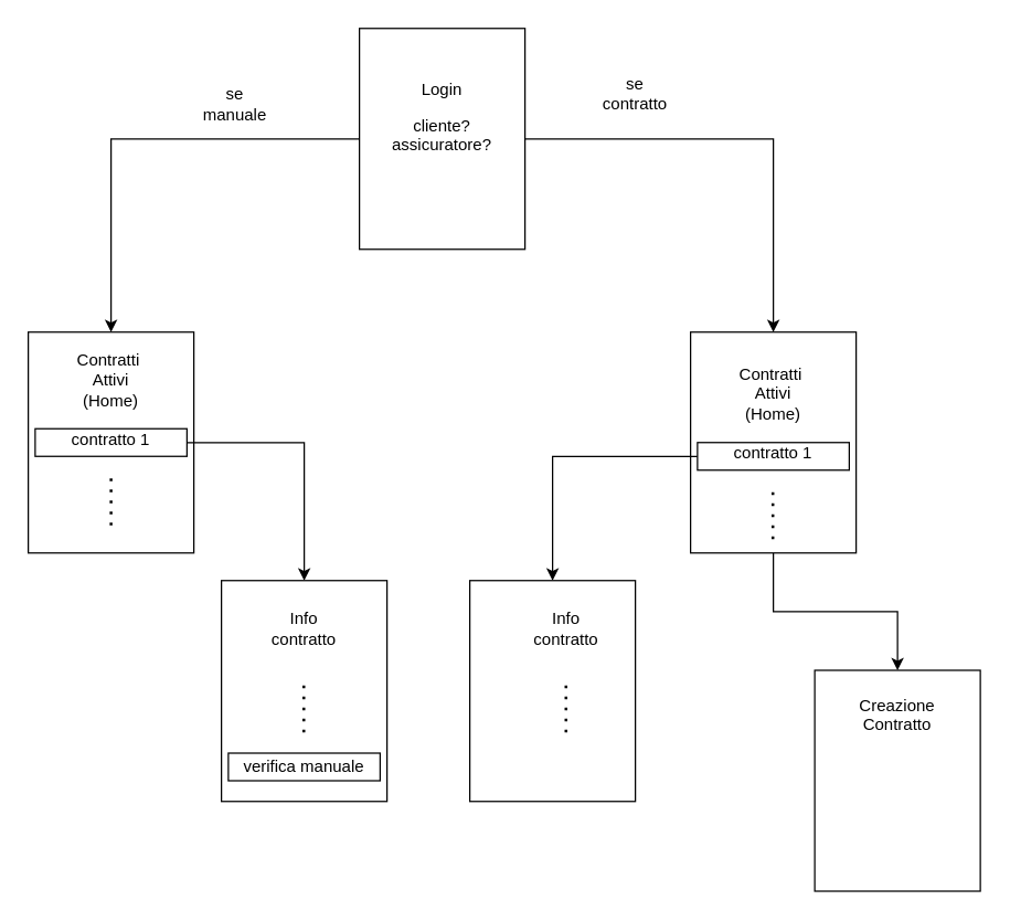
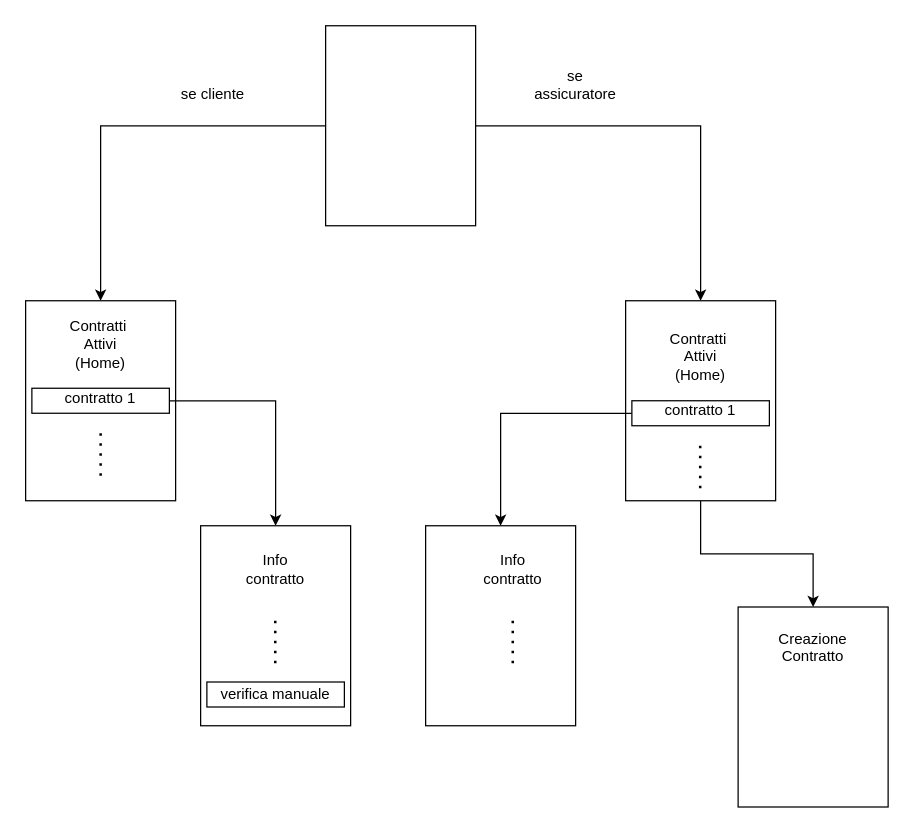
  <mxCell id="0" />
  <mxCell id="1" parent="0" />
  <mxCell id="2" value="" style="edgeStyle=orthogonalEdgeStyle;rounded=0;orthogonalLoop=1;jettySize=auto;html=1;" edge="1" parent="1" source="4" target="8"><mxGeometry relative="1" as="geometry"><mxPoint x="170" y="75.034" as="targetPoint" /><Array as="points"><mxPoint x="80" y="100" /></Array></mxGeometry></mxCell>
  <mxCell id="3" value="" style="edgeStyle=orthogonalEdgeStyle;rounded=0;orthogonalLoop=1;jettySize=auto;html=1;entryX=0.5;entryY=0;entryDx=0;entryDy=0;" edge="1" parent="1" source="4" target="10"><mxGeometry relative="1" as="geometry" /></mxCell>
  <mxCell id="4" value="" style="rounded=0;whiteSpace=wrap;html=1;" vertex="1" parent="1"><mxGeometry x="260" y="20" width="120" height="160" as="geometry" /></mxCell>
- <mxCell id="5" value="Login" style="text;html=1;align=center;verticalAlign=middle;whiteSpace=wrap;rounded=0;" vertex="1" parent="1"><mxGeometry x="290" y="50" width="60" height="30" as="geometry" /></mxCell>
- <mxCell id="6" value="cliente?&lt;div&gt;assicuratore?&lt;/div&gt;&lt;div&gt;&lt;br&gt;&lt;/div&gt;" style="text;html=1;align=center;verticalAlign=middle;whiteSpace=wrap;rounded=0;" vertex="1" parent="1"><mxGeometry x="290" y="90" width="60" height="30" as="geometry" /></mxCell>
- <mxCell id="7" value="se contratto&lt;div&gt;&lt;br&gt;&lt;/div&gt;" style="text;html=1;align=center;verticalAlign=middle;whiteSpace=wrap;rounded=0;" vertex="1" parent="1"><mxGeometry x="430" y="60" width="60" height="30" as="geometry" /></mxCell>
+ <mxCell id="7" value="se assicuratore&lt;div&gt;&lt;br&gt;&lt;/div&gt;" style="text;html=1;align=center;verticalAlign=middle;whiteSpace=wrap;rounded=0;" vertex="1" parent="1"><mxGeometry x="430" y="60" width="60" height="30" as="geometry" /></mxCell>
  <mxCell id="8" value="" style="rounded=0;whiteSpace=wrap;html=1;" vertex="1" parent="1"><mxGeometry x="20" y="240" width="120" height="160" as="geometry" /></mxCell>
  <mxCell id="9" style="edgeStyle=orthogonalEdgeStyle;rounded=0;orthogonalLoop=1;jettySize=auto;html=1;entryX=0.5;entryY=0;entryDx=0;entryDy=0;" edge="1" parent="1" source="10" target="30"><mxGeometry relative="1" as="geometry" /></mxCell>
  <mxCell id="10" value="" style="rounded=0;whiteSpace=wrap;html=1;" vertex="1" parent="1"><mxGeometry x="500" y="240" width="120" height="160" as="geometry" /></mxCell>
  <mxCell id="11" value="Contratti&amp;nbsp;&lt;div&gt;Attivi (Home)&lt;/div&gt;" style="text;html=1;align=center;verticalAlign=middle;whiteSpace=wrap;rounded=0;" vertex="1" parent="1"><mxGeometry x="50" y="260" width="60" height="30" as="geometry" /></mxCell>
  <mxCell id="12" style="edgeStyle=orthogonalEdgeStyle;rounded=0;orthogonalLoop=1;jettySize=auto;html=1;" edge="1" parent="1" source="13" target="15"><mxGeometry relative="1" as="geometry" /></mxCell>
  <mxCell id="13" value="" style="rounded=0;whiteSpace=wrap;html=1;" vertex="1" parent="1"><mxGeometry x="25" y="310" width="110" height="20" as="geometry" /></mxCell>
  <mxCell id="14" value="contratto 1&lt;div&gt;&lt;br&gt;&lt;/div&gt;" style="text;html=1;align=center;verticalAlign=middle;whiteSpace=wrap;rounded=0;" vertex="1" parent="1"><mxGeometry x="50" y="310" width="60" height="30" as="geometry" /></mxCell>
  <mxCell id="15" value="" style="rounded=0;whiteSpace=wrap;html=1;" vertex="1" parent="1"><mxGeometry x="160" y="420" width="120" height="160" as="geometry" /></mxCell>
- <mxCell id="16" value="se manuale" style="text;html=1;align=center;verticalAlign=middle;whiteSpace=wrap;rounded=0;" vertex="1" parent="1"><mxGeometry x="140" y="60" width="60" height="30" as="geometry" /></mxCell>
+ <mxCell id="16" value="se cliente" style="text;html=1;align=center;verticalAlign=middle;whiteSpace=wrap;rounded=0;" vertex="1" parent="1"><mxGeometry x="140" y="60" width="60" height="30" as="geometry" /></mxCell>
  <mxCell id="17" value="" style="endArrow=none;dashed=1;html=1;dashPattern=1 3;strokeWidth=2;rounded=0;entryX=0.5;entryY=1;entryDx=0;entryDy=0;" edge="1" parent="1" target="14"><mxGeometry width="50" height="50" relative="1" as="geometry"><mxPoint x="80" y="380" as="sourcePoint" /><mxPoint x="100" y="340" as="targetPoint" /></mxGeometry></mxCell>
  <mxCell id="18" value="Info contratto" style="text;html=1;align=center;verticalAlign=middle;whiteSpace=wrap;rounded=0;" vertex="1" parent="1"><mxGeometry x="190" y="440" width="60" height="30" as="geometry" /></mxCell>
  <mxCell id="19" value="" style="endArrow=none;dashed=1;html=1;dashPattern=1 3;strokeWidth=2;rounded=0;entryX=0.5;entryY=1;entryDx=0;entryDy=0;" edge="1" parent="1"><mxGeometry width="50" height="50" relative="1" as="geometry"><mxPoint x="219.71" y="530" as="sourcePoint" /><mxPoint x="219.71" y="490" as="targetPoint" /></mxGeometry></mxCell>
  <mxCell id="20" value="" style="rounded=0;whiteSpace=wrap;html=1;" vertex="1" parent="1"><mxGeometry x="165" y="545" width="110" height="20" as="geometry" /></mxCell>
  <mxCell id="21" value="verifica manuale" style="text;html=1;align=center;verticalAlign=middle;whiteSpace=wrap;rounded=0;" vertex="1" parent="1"><mxGeometry x="170" y="540" width="100" height="30" as="geometry" /></mxCell>
  <mxCell id="22" value="Contratti&amp;nbsp;&lt;div&gt;Attivi (Home)&lt;/div&gt;" style="text;html=1;align=center;verticalAlign=middle;whiteSpace=wrap;rounded=0;" vertex="1" parent="1"><mxGeometry x="530" y="270" width="60" height="30" as="geometry" /></mxCell>
  <mxCell id="23" style="edgeStyle=orthogonalEdgeStyle;rounded=0;orthogonalLoop=1;jettySize=auto;html=1;entryX=0.5;entryY=0;entryDx=0;entryDy=0;" edge="1" parent="1" source="24" target="27"><mxGeometry relative="1" as="geometry" /></mxCell>
  <mxCell id="24" value="" style="rounded=0;whiteSpace=wrap;html=1;" vertex="1" parent="1"><mxGeometry x="505" y="320" width="110" height="20" as="geometry" /></mxCell>
  <mxCell id="25" value="contratto 1&lt;div&gt;&lt;br&gt;&lt;/div&gt;" style="text;html=1;align=center;verticalAlign=middle;whiteSpace=wrap;rounded=0;" vertex="1" parent="1"><mxGeometry x="530" y="320" width="60" height="30" as="geometry" /></mxCell>
  <mxCell id="26" value="" style="endArrow=none;dashed=1;html=1;dashPattern=1 3;strokeWidth=2;rounded=0;entryX=0.5;entryY=1;entryDx=0;entryDy=0;" edge="1" parent="1"><mxGeometry width="50" height="50" relative="1" as="geometry"><mxPoint x="559.66" y="390" as="sourcePoint" /><mxPoint x="559.66" y="350" as="targetPoint" /></mxGeometry></mxCell>
  <mxCell id="27" value="" style="rounded=0;whiteSpace=wrap;html=1;" vertex="1" parent="1"><mxGeometry x="340" y="420" width="120" height="160" as="geometry" /></mxCell>
  <mxCell id="28" value="Info contratto" style="text;html=1;align=center;verticalAlign=middle;whiteSpace=wrap;rounded=0;" vertex="1" parent="1"><mxGeometry x="380" y="440" width="60" height="30" as="geometry" /></mxCell>
  <mxCell id="29" value="" style="endArrow=none;dashed=1;html=1;dashPattern=1 3;strokeWidth=2;rounded=0;entryX=0.5;entryY=1;entryDx=0;entryDy=0;" edge="1" parent="1"><mxGeometry width="50" height="50" relative="1" as="geometry"><mxPoint x="409.71" y="530" as="sourcePoint" /><mxPoint x="409.71" y="490" as="targetPoint" /></mxGeometry></mxCell>
  <mxCell id="30" value="" style="rounded=0;whiteSpace=wrap;html=1;" vertex="1" parent="1"><mxGeometry x="590" y="485" width="120" height="160" as="geometry" /></mxCell>
  <mxCell id="31" value="Creazione&lt;div&gt;Contratto&lt;/div&gt;&lt;div&gt;&lt;br&gt;&lt;/div&gt;" style="text;html=1;align=center;verticalAlign=middle;whiteSpace=wrap;rounded=0;" vertex="1" parent="1"><mxGeometry x="620" y="510" width="60" height="30" as="geometry" /></mxCell>
